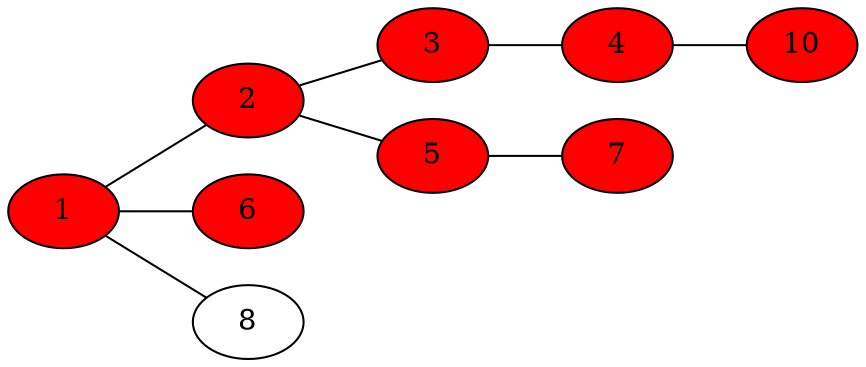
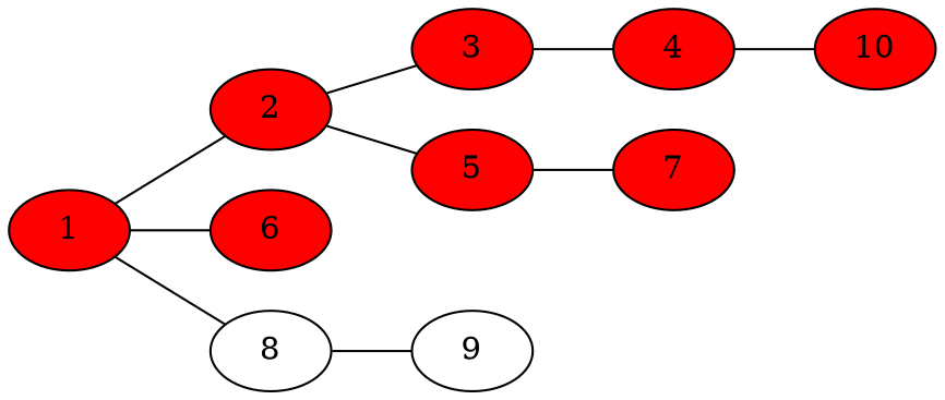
  graph {
    rankdir=LR
    node [fillcolor=red style=filled]
    1
    2
    6
    8 [fillcolor="" style=""]
    3
    5
+   9 [fillcolor="" style=""]
    4
    7
    10
    1 -- 2
    1 -- 6
    1 -- 8
    2 -- 3
    2 -- 5
+   8 -- 9
    3 -- 4
    5 -- 7
    4 -- 10
  }
